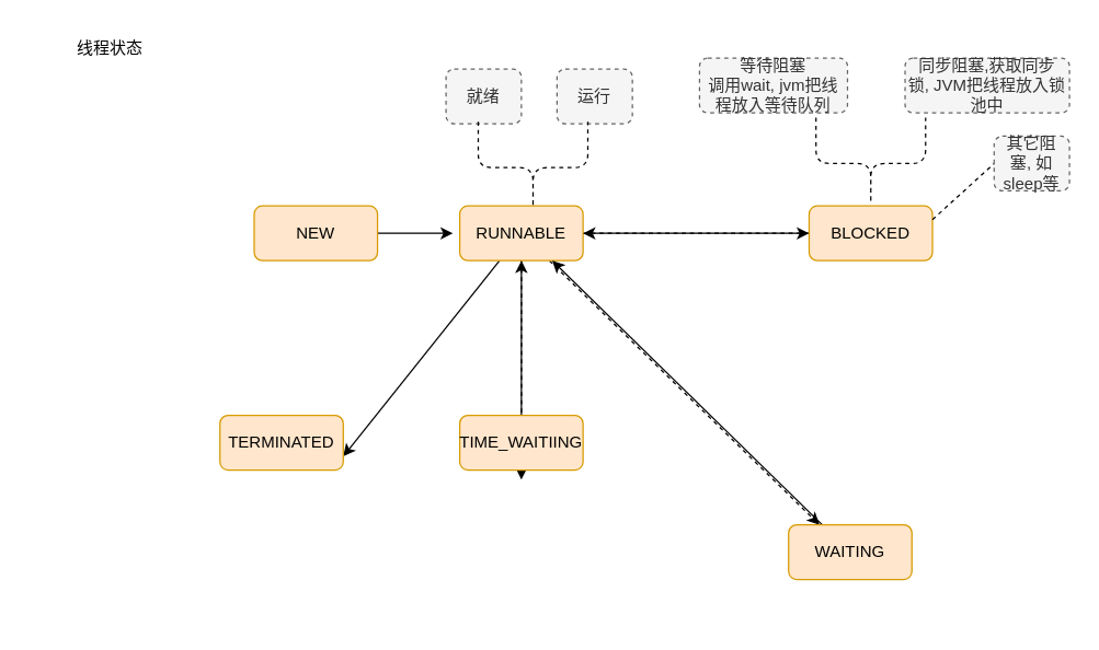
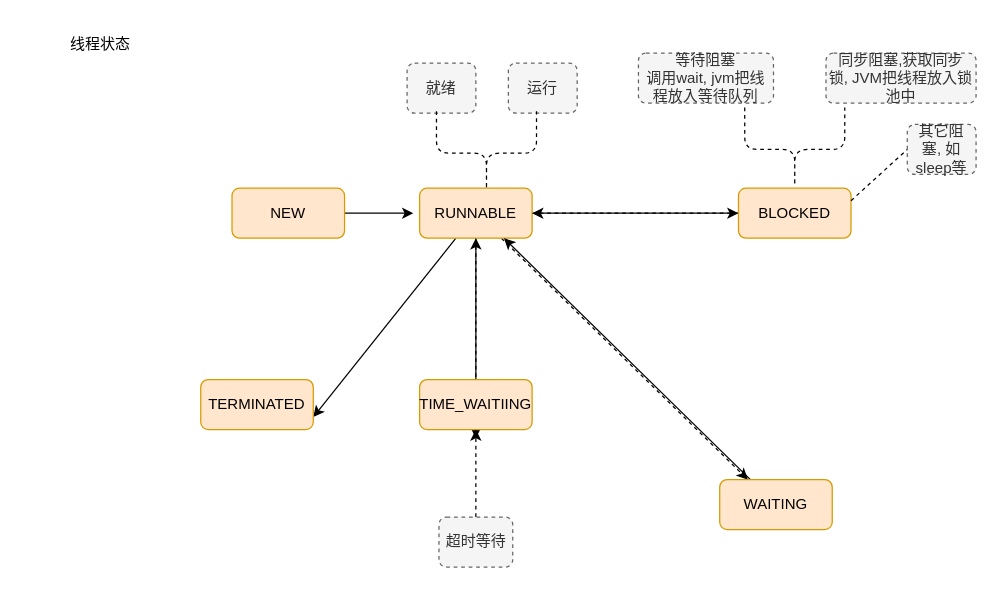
  <mxCell id="0" />
  <mxCell id="1" parent="0" />
  <mxCell id="2" value="线程状态" style="text;html=1;strokeColor=none;fillColor=none;align=center;verticalAlign=middle;whiteSpace=wrap;rounded=0;" vertex="1" parent="1"><mxGeometry y="20" width="120" height="30" as="geometry" x="20" /></mxCell>
  <mxCell id="3" style="edgeStyle=orthogonalEdgeStyle;rounded=0;orthogonalLoop=1;jettySize=auto;html=1;" edge="1" parent="1" source="4"><mxGeometry relative="1" as="geometry"><mxPoint x="330" y="170" as="targetPoint" /></mxGeometry></mxCell>
  <mxCell id="4" value="NEW" style="rounded=1;whiteSpace=wrap;html=1;fillColor=#ffe6cc;strokeColor=#d79b00;" vertex="1" parent="1"><mxGeometry x="185" y="150" width="90" height="40" as="geometry" /></mxCell>
  <mxCell id="5" style="edgeStyle=orthogonalEdgeStyle;rounded=0;orthogonalLoop=1;jettySize=auto;html=1;entryX=0;entryY=0.5;entryDx=0;entryDy=0;" edge="1" parent="1" source="9" target="11"><mxGeometry relative="1" as="geometry"><mxPoint x="480" y="170" as="targetPoint" /></mxGeometry></mxCell>
  <mxCell id="6" style="rounded=0;orthogonalLoop=1;jettySize=auto;html=1;entryX=1;entryY=0.75;entryDx=0;entryDy=0;" edge="1" parent="1" source="9" target="16"><mxGeometry relative="1" as="geometry" /></mxCell>
  <mxCell id="7" style="edgeStyle=none;rounded=0;orthogonalLoop=1;jettySize=auto;html=1;entryX=0.25;entryY=0;entryDx=0;entryDy=0;dashed=1;" edge="1" parent="1" source="9" target="13"><mxGeometry relative="1" as="geometry" /></mxCell>
  <mxCell id="8" style="edgeStyle=none;rounded=0;orthogonalLoop=1;jettySize=auto;html=1;dashed=1;" edge="1" parent="1" source="9"><mxGeometry relative="1" as="geometry"><mxPoint x="380" y="350" as="targetPoint" /></mxGeometry></mxCell>
  <mxCell id="9" value="RUNNABLE" style="rounded=1;whiteSpace=wrap;html=1;fillColor=#ffe6cc;strokeColor=#d79b00;" vertex="1" parent="1"><mxGeometry x="335" y="150" width="90" height="40" as="geometry" /></mxCell>
  <mxCell id="10" style="edgeStyle=none;rounded=0;orthogonalLoop=1;jettySize=auto;html=1;entryX=1;entryY=0.5;entryDx=0;entryDy=0;dashed=1;" edge="1" parent="1" source="11" target="9"><mxGeometry relative="1" as="geometry" /></mxCell>
  <mxCell id="11" value="BLOCKED&lt;br&gt;" style="rounded=1;whiteSpace=wrap;html=1;fillColor=#ffe6cc;strokeColor=#d79b00;" vertex="1" parent="1"><mxGeometry x="590" y="150" width="90" height="40" as="geometry" /></mxCell>
  <mxCell id="12" style="rounded=0;orthogonalLoop=1;jettySize=auto;html=1;entryX=0.75;entryY=1;entryDx=0;entryDy=0;" edge="1" parent="1" source="13" target="9"><mxGeometry relative="1" as="geometry"><mxPoint x="430" y="270" as="targetPoint" /></mxGeometry></mxCell>
  <mxCell id="13" value="WAITING&lt;br&gt;" style="rounded=1;whiteSpace=wrap;html=1;fillColor=#ffe6cc;strokeColor=#d79b00;" vertex="1" parent="1"><mxGeometry x="575" y="383" width="90" height="40" as="geometry" /></mxCell>
  <mxCell id="14" value="" style="edgeStyle=orthogonalEdgeStyle;rounded=0;orthogonalLoop=1;jettySize=auto;html=1;" edge="1" parent="1" source="15" target="9"><mxGeometry relative="1" as="geometry" /></mxCell>
  <mxCell id="15" value="TIME_WAITIING&lt;br&gt;" style="rounded=1;whiteSpace=wrap;html=1;fillColor=#ffe6cc;strokeColor=#d79b00;" vertex="1" parent="1"><mxGeometry x="335" y="303" width="90" height="40" as="geometry" /></mxCell>
  <mxCell id="16" value="TERMINATED&lt;br&gt;" style="rounded=1;whiteSpace=wrap;html=1;fillColor=#ffe6cc;strokeColor=#d79b00;" vertex="1" parent="1"><mxGeometry x="160" y="303" width="90" height="40" as="geometry" /></mxCell>
  <mxCell id="17" value="就绪" style="rounded=1;whiteSpace=wrap;html=1;dashed=1;fillColor=#f5f5f5;strokeColor=#666666;fontColor=#333333;" vertex="1" parent="1"><mxGeometry x="325" y="50" width="55" height="40" as="geometry" /></mxCell>
  <mxCell id="18" value="运行" style="rounded=1;whiteSpace=wrap;html=1;dashed=1;fillColor=#f5f5f5;strokeColor=#666666;fontColor=#333333;" vertex="1" parent="1"><mxGeometry x="406" y="50" width="55" height="40" as="geometry" /></mxCell>
  <mxCell id="19" value="" style="shape=curlyBracket;whiteSpace=wrap;html=1;rounded=1;dashed=1;rotation=-90;" vertex="1" parent="1"><mxGeometry x="355" y="82" width="67" height="80" as="geometry" /></mxCell>
  <mxCell id="20" value="" style="shape=curlyBracket;whiteSpace=wrap;html=1;rounded=1;dashed=1;rotation=-90;" vertex="1" parent="1"><mxGeometry x="601.5" y="79" width="67" height="80" as="geometry" /></mxCell>
  <mxCell id="21" value="等待阻塞&lt;br&gt;调用wait,&amp;nbsp;jvm把线程放入等待队列&lt;br&gt;" style="rounded=1;whiteSpace=wrap;html=1;dashed=1;fillColor=#f5f5f5;strokeColor=#666666;fontColor=#333333;" vertex="1" parent="1"><mxGeometry x="510" y="42" width="108" height="40" as="geometry" /></mxCell>
  <mxCell id="22" value="同步阻塞,获取同步锁,&amp;nbsp;JVM把线程放入锁池中" style="rounded=1;whiteSpace=wrap;html=1;dashed=1;fillColor=#f5f5f5;strokeColor=#666666;fontColor=#333333;" vertex="1" parent="1"><mxGeometry x="660" y="42" width="120" height="40" as="geometry" /></mxCell>
  <mxCell id="23" value="其它阻塞,&amp;nbsp;如sleep等" style="rounded=1;whiteSpace=wrap;html=1;dashed=1;fillColor=#f5f5f5;strokeColor=#666666;fontColor=#333333;" vertex="1" parent="1"><mxGeometry x="725" y="99" width="55" height="40" as="geometry" /></mxCell>
  <mxCell id="24" value="" style="endArrow=none;dashed=1;html=1;entryX=0;entryY=0.5;entryDx=0;entryDy=0;exitX=1;exitY=0.25;exitDx=0;exitDy=0;" edge="1" parent="1" source="11" target="23"><mxGeometry width="50" height="50" relative="1" as="geometry"><mxPoint x="690" y="230" as="sourcePoint" /><mxPoint x="740" y="180" as="targetPoint" /></mxGeometry></mxCell>
+ <mxCell id="25" style="edgeStyle=none;rounded=0;orthogonalLoop=1;jettySize=auto;html=1;entryX=0.5;entryY=1;entryDx=0;entryDy=0;dashed=1;" edge="1" parent="1" source="26" target="15"><mxGeometry relative="1" as="geometry" /></mxCell>
+ <mxCell id="26" value="超时等待" style="rounded=1;whiteSpace=wrap;html=1;dashed=1;fillColor=#f5f5f5;strokeColor=#666666;fontColor=#333333;" vertex="1" parent="1"><mxGeometry x="350.5" y="413" width="59" height="40" as="geometry" /></mxCell>
